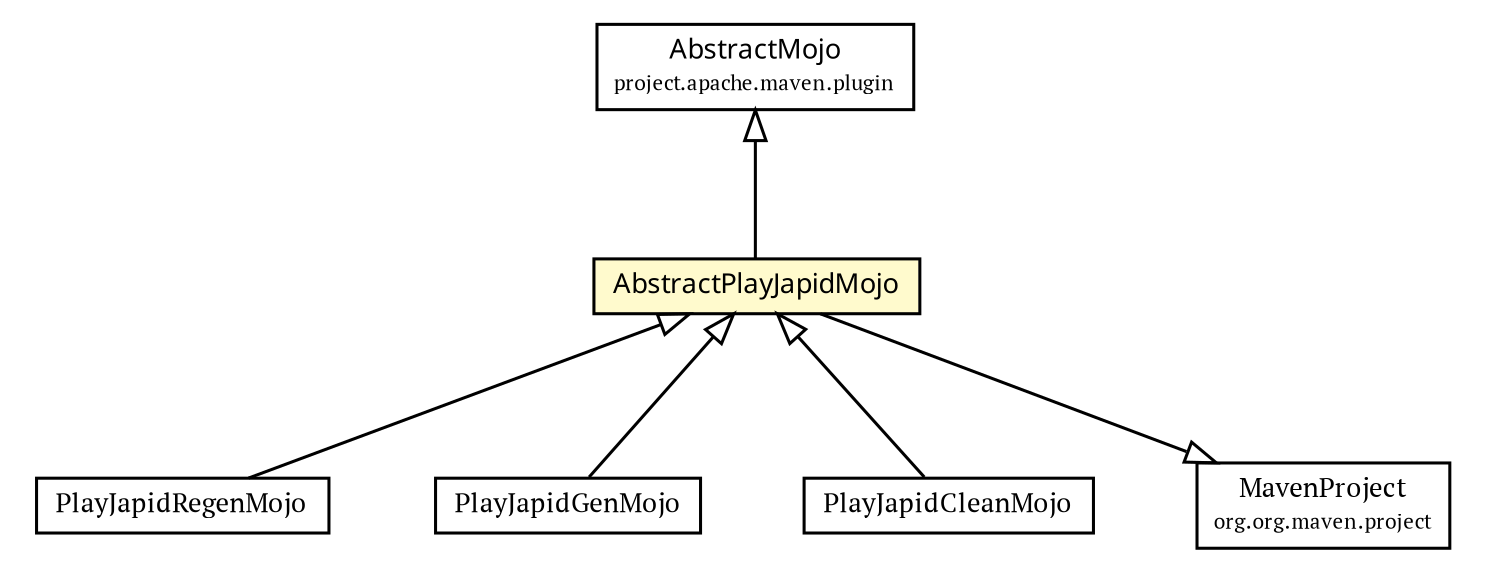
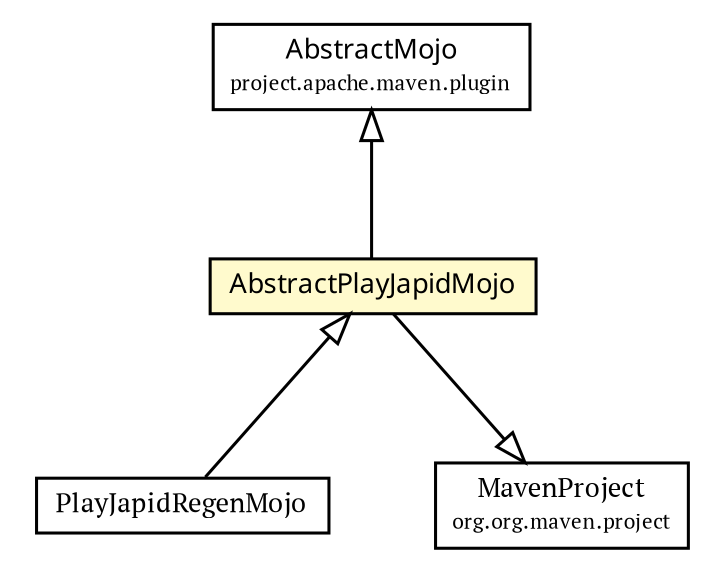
  digraph {
    fontname="PT Serif"
    node [fontcolor=black fontname="PT Serif" fontsize=9.0 shape=plaintext]
    edge [arrowtail=empty dir=back fontname="PT Serif" fontsize=10 headport=p labelfontname=arial labelfontsize=10 tailport=p]
    n1 [label=<<table border="0" cellborder="1" cellspacing="0" cellpadding="2" port="p" href="./PlayJapidRegenMojo.html"> 		<tr><td><table border="0" cellspacing="0" cellpadding="1"> 			<tr><td> PlayJapidRegenMojo </td></tr> 		</table></td></tr> 		</table>>]
-   n2 [label=<<table border="0" cellborder="1" cellspacing="0" cellpadding="2" port="p" href="./PlayJapidGenMojo.html"> 		<tr><td><table border="0" cellspacing="0" cellpadding="1"> 			<tr><td> PlayJapidGenMojo </td></tr> 		</table></td></tr> 		</table>>]
-   n3 [label=<<table border="0" cellborder="1" cellspacing="0" cellpadding="2" port="p" href="./PlayJapidCleanMojo.html"> 		<tr><td><table border="0" cellspacing="0" cellpadding="1"> 			<tr><td> PlayJapidCleanMojo </td></tr> 		</table></td></tr> 		</table>>]
    n4 [label=<<table border="0" cellborder="1" cellspacing="0" cellpadding="2" port="p" bgcolor="lemonChiffon" href="./AbstractPlayJapidMojo.html"> 		<tr><td><table border="0" cellspacing="0" cellpadding="1"> 			<tr><td><font face="ariali"> AbstractPlayJapidMojo </font></td></tr> 		</table></td></tr> 		</table>>]
    n5 [label=<<table border="0" cellborder="1" cellspacing="0" cellpadding="2" port="p"> 		<tr><td><table border="0" cellspacing="0" cellpadding="1"> 			<tr><td> MavenProject </td></tr> 			<tr><td><font point-size="7.0"> org.org.maven.project </font></td></tr> 		</table></td></tr> 		</table>>]
    n6 [label=<<table border="0" cellborder="1" cellspacing="0" cellpadding="2" port="p"> 		<tr><td><table border="0" cellspacing="0" cellpadding="1"> 			<tr><td><font face="ariali"> AbstractMojo </font></td></tr> 			<tr><td><font point-size="7.0"> project.apache.maven.plugin </font></td></tr> 		</table></td></tr> 		</table>>]
    n4 -> n1
-   n4 -> n2
-   n4 -> n3
    n4 -> n5 [arrowhead=onormal color=black fontcolor=black fontsize=10.0 arrowtail="" dir=""]
    n6 -> n4
  }
